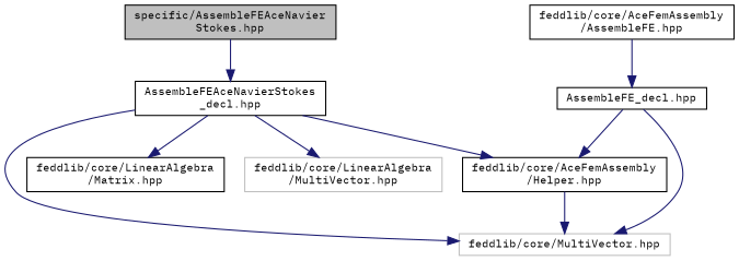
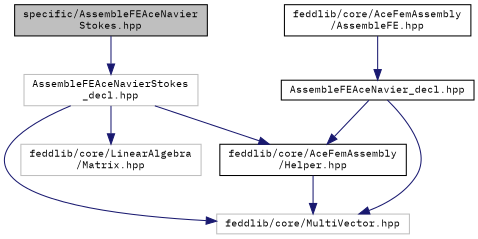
  digraph {
    fontname="IBM Plex Mono"
    node [color=black fillcolor=white fontname="IBM Plex Mono" fontsize=10 shape=record style=filled]
    edge [color=midnightblue fontname="IBM Plex Mono" fontsize=10 labelfontname=Helvetica labelfontsize=10 style=solid]
    n1 [fillcolor=grey75 fontcolor=black height=0.2 label="specific/AssembleFEAceNavier\lStokes.hpp" width=0.4]
-   n2 [height=0.2 label="AssembleFEAceNavierStokes\l_decl.hpp" width=0.4]
+   n2 [color=grey75 height=0.2 label="AssembleFEAceNavierStokes\l_decl.hpp" width=0.4]
    n3 [color=grey75 height=0.2 label="feddlib/core/MultiVector.hpp" width=0.4]
-   n4 [height=0.2 label="feddlib/core/LinearAlgebra\l/Matrix.hpp" width=0.4]
+   n4 [color=grey75 height=0.2 label="feddlib/core/LinearAlgebra\l/Matrix.hpp" width=0.4]
    n5 [height=0.2 label="feddlib/core/AceFemAssembly\l/Helper.hpp" width=0.4]
-   n6 [color=grey75 height=0.2 label="feddlib/core/LinearAlgebra\l/MultiVector.hpp" width=0.4]
    n7 [height=0.2 label="feddlib/core/AceFemAssembly\l/AssembleFE.hpp" width=0.4]
-   n8 [height=0.2 label="AssembleFE_decl.hpp" width=0.4]
+   n8 [height=0.2 label="AssembleFEAceNavier_decl.hpp" width=0.4]
    n1 -> n2
    n2 -> n3
    n2 -> n4
    n2 -> n5
-   n2 -> n6
    n5 -> n3
    n7 -> n8
    n8 -> n3
    n8 -> n5
  }
